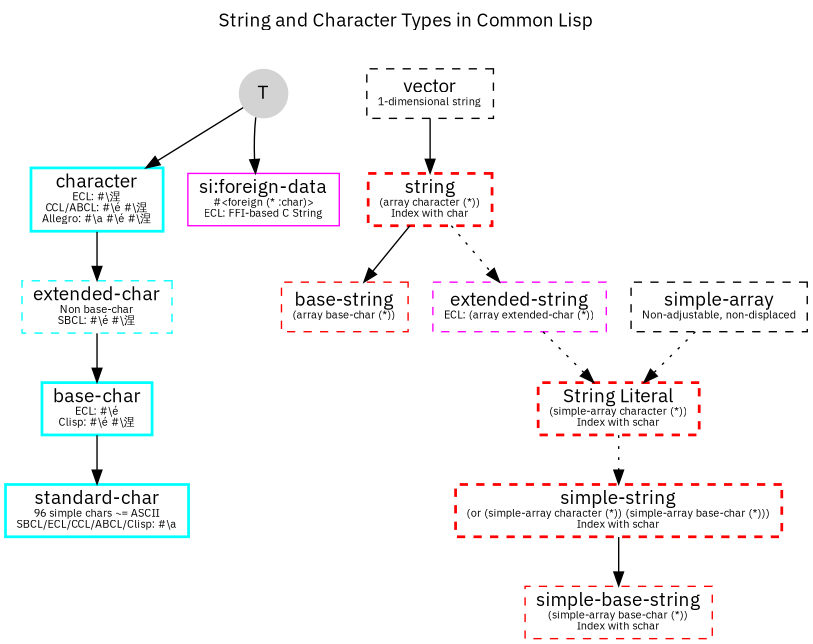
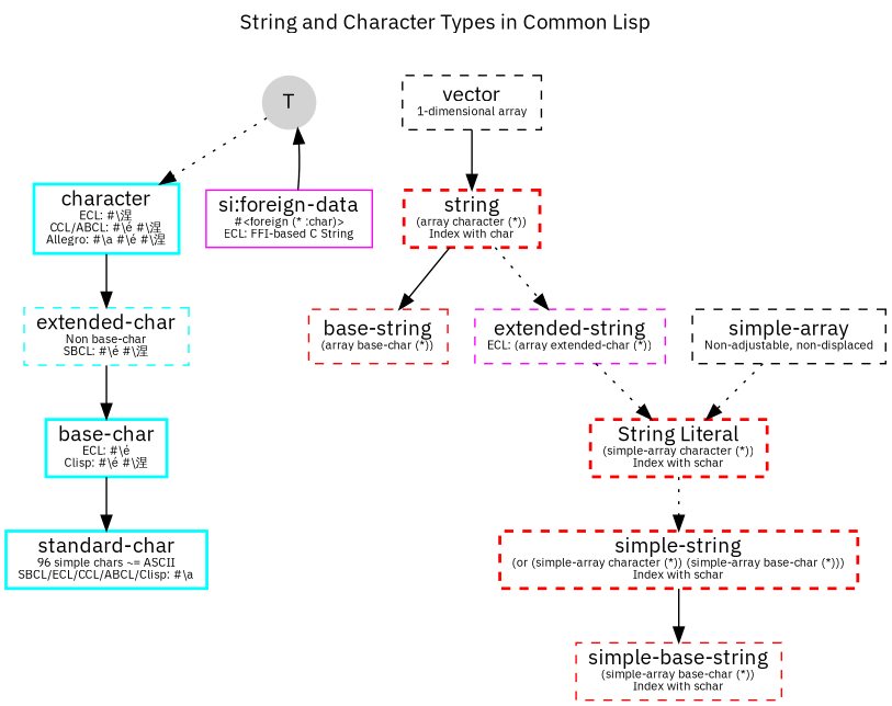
  digraph {
    fontname="IBM Plex Sans"
    label="String and Character Types in Common Lisp"
    labelloc=t
    node [fontname="IBM Plex Sans" shape=rectangle style=dashed color=red]
    edge [fontname="IBM Plex Sans"]
    n1 [fillcolor=lightgray label=T penwidth=0 shape=circle style=filled color=""]
    n2 [color=cyan label=<character<br/><font point-size="8">ECL: #\涅<br/>CCL/ABCL: #\é #\涅<br/>Allegro: #\a #\é #\涅</font>> penwidth=2 style=""]
    n3 [color=magenta label=<si:foreign-data<br/><font point-size="8">#&lt;foreign (* :char)&gt;<br/>ECL: FFI-based C String</font>> style=""]
    n4 [color=cyan label=<extended-char<br/><font point-size="8">Non base-char<br/>SBCL: #\é #\涅</font>>]
    n5 [color=cyan label=<base-char<br/><font point-size="8">ECL: #\é<br/>Clisp: #\é #\涅</font>> penwidth=2 style=""]
    n6 [color=cyan label=<standard-char<br/><font point-size="8">96 simple chars ~= ASCII<br/>SBCL/ECL/CCL/ABCL/Clisp: #\a</font>> penwidth=2 style=""]
-   n7 [label=<vector<br/><font point-size="8">1-dimensional string</font>> color=""]
+   n7 [label=<vector<br/><font point-size="8">1-dimensional array</font>> color=""]
    n8 [label=<string<br/><font point-size="8">(array character (*))<br/>Index with char</font>> penwidth=2]
    n9 [label=<simple-array<br/><font point-size="8">Non-adjustable, non-displaced</font>> color=""]
    n10 [label=<String Literal<br/><font point-size="8">(simple-array character (*))<br/>Index with schar</font>> penwidth=2]
    n11 [label=<base-string<br/><font point-size="8">(array base-char (*))</font>>]
    n12 [color=magenta label=<extended-string<br/><font point-size="8">ECL: (array extended-char (*))</font>>]
    n13 [label=<simple-string<br/><font point-size="8">(or (simple-array character (*)) (simple-array base-char (*)))<br/>Index with schar</font>> penwidth=2]
    n14 [label=<simple-base-string<br/><font point-size="8">(simple-array base-char (*))<br/>Index with schar</font>>]
-   n1 -> n2
-   n1 -> n3
+   n1 -> n2 [style=dotted]
+   n3 -> n1
    n2 -> n4
    n4 -> n5
    n5 -> n6
    n7 -> n8
    n8 -> n11
    n8 -> n12 [style=dotted]
    n9 -> n10 [style=dotted]
    n10 -> n13 [style=dotted]
    n12 -> n10 [style=dotted]
    n13 -> n14
  }
